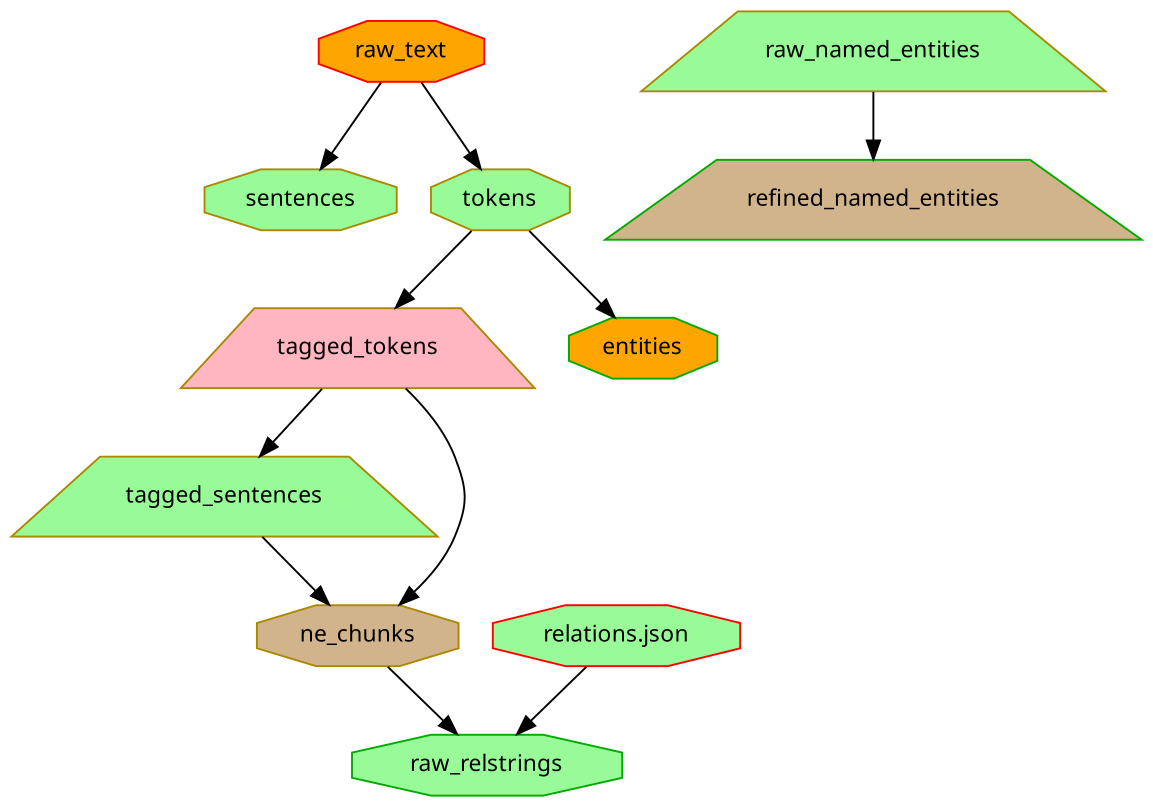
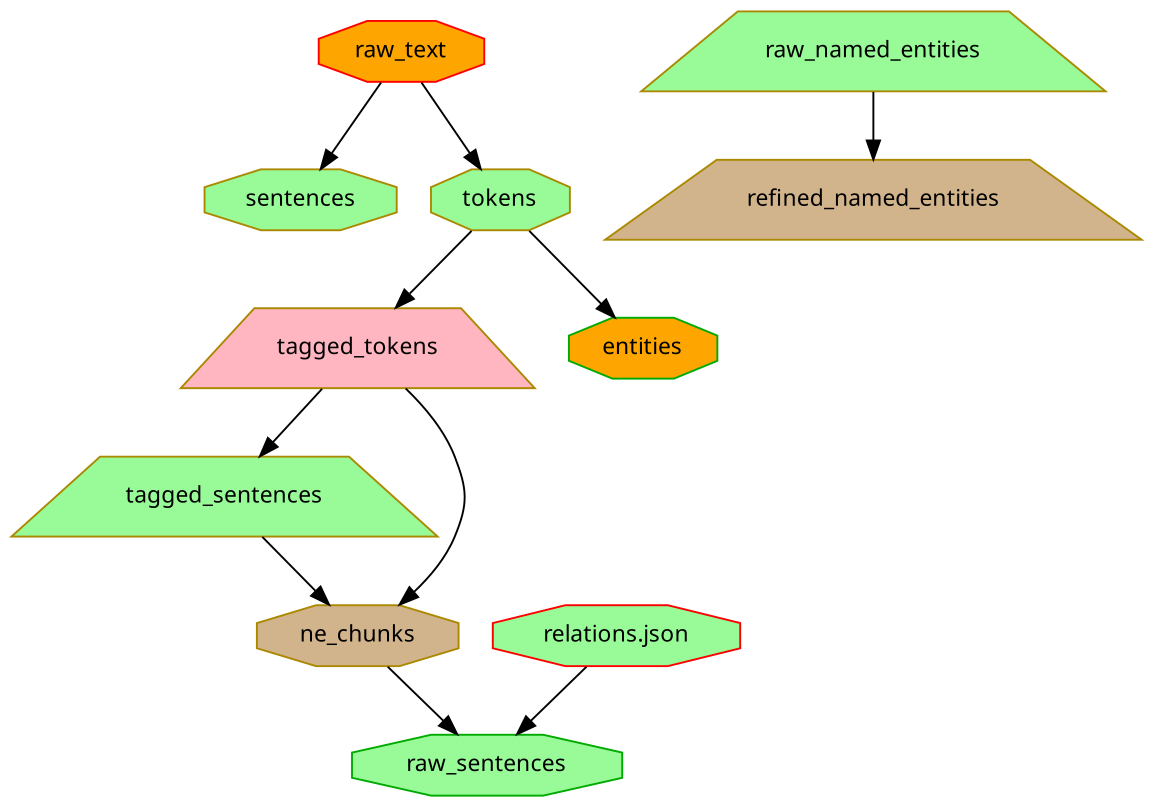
  digraph {
    node [color="#AA8800" fillcolor=palegreen fontname=Terminus fontsize=12 margin="0.05,0.05" shape=octagon style=filled]
    raw_text [color=red fillcolor=orange height=0.1]
    n2 [color=red height=0.1 label="relations.json"]
    sentences [height=0.1]
    tokens [height=0.1]
    tagged_tokens [fillcolor=lightpink height=0.1 shape=trapezium]
    tagged_sentences [height=0.1 shape=trapezium]
    ne_chunks [fillcolor=tan height=0.1]
    raw_named_entities [height=0.1 shape=trapezium]
    n9 [color="#00AA00" fillcolor=orange height=0.1 label=entities]
-   refined_named_entities [color="#00AA00" fillcolor=tan height=0.1 shape=trapezium]
-   raw_relstrings [color="#00AA00" height=0.1]
+   refined_named_entities [fillcolor=tan height=0.1 shape=trapezium]
+   raw_relstrings [color="#00AA00" height=0.1 label=raw_sentences]
    subgraph sub_1 {
      raw_text
      n2
    }
    subgraph sub_2 {
      sentences
      tokens
      tagged_tokens
      tagged_sentences
      ne_chunks
      raw_named_entities
    }
    subgraph sub_3 {
      n9
      refined_named_entities
      raw_relstrings
    }
    raw_text -> sentences
    raw_text -> tokens
    n2 -> raw_relstrings
    tokens -> tagged_tokens
    tokens -> n9
    tagged_tokens -> tagged_sentences
    tagged_tokens -> ne_chunks
    tagged_sentences -> ne_chunks
    ne_chunks -> raw_relstrings
    raw_named_entities -> refined_named_entities
  }
